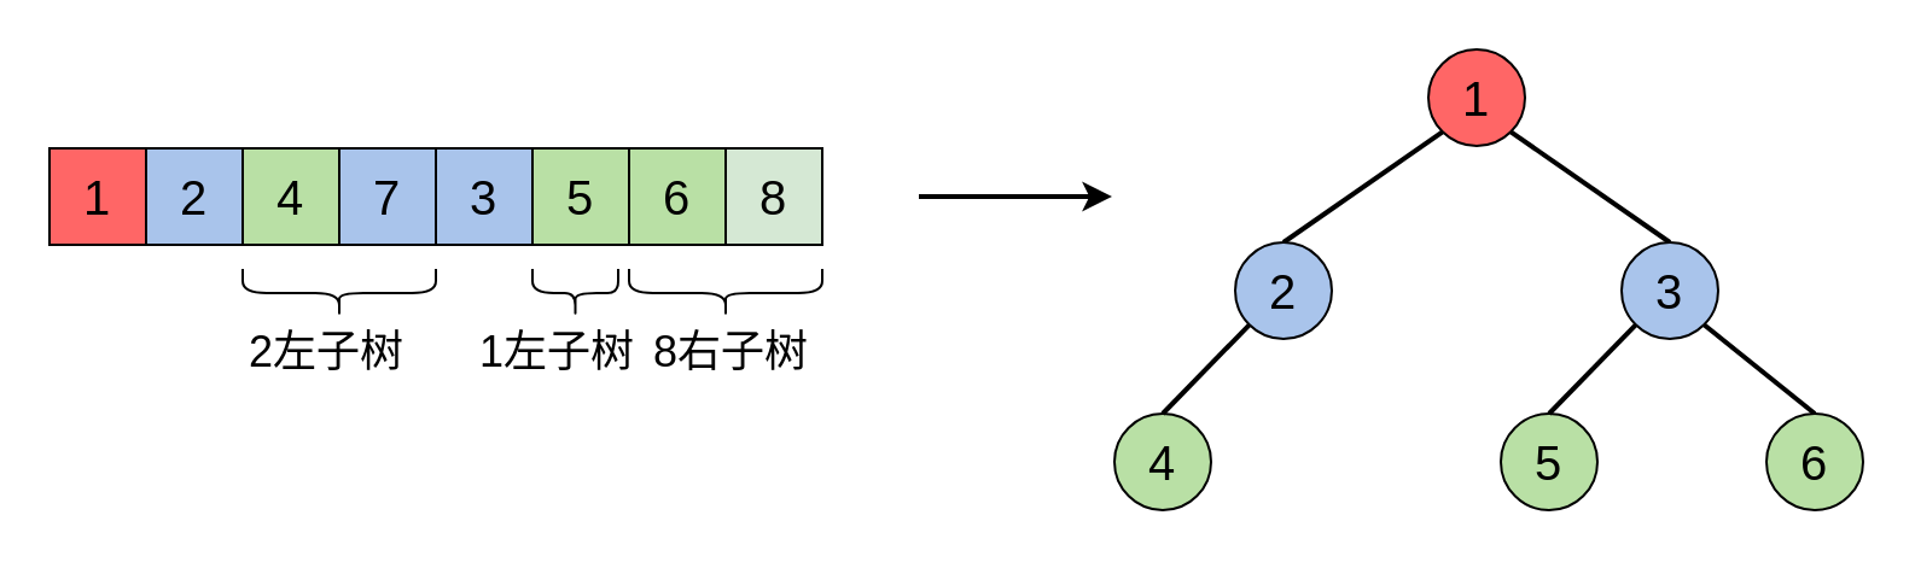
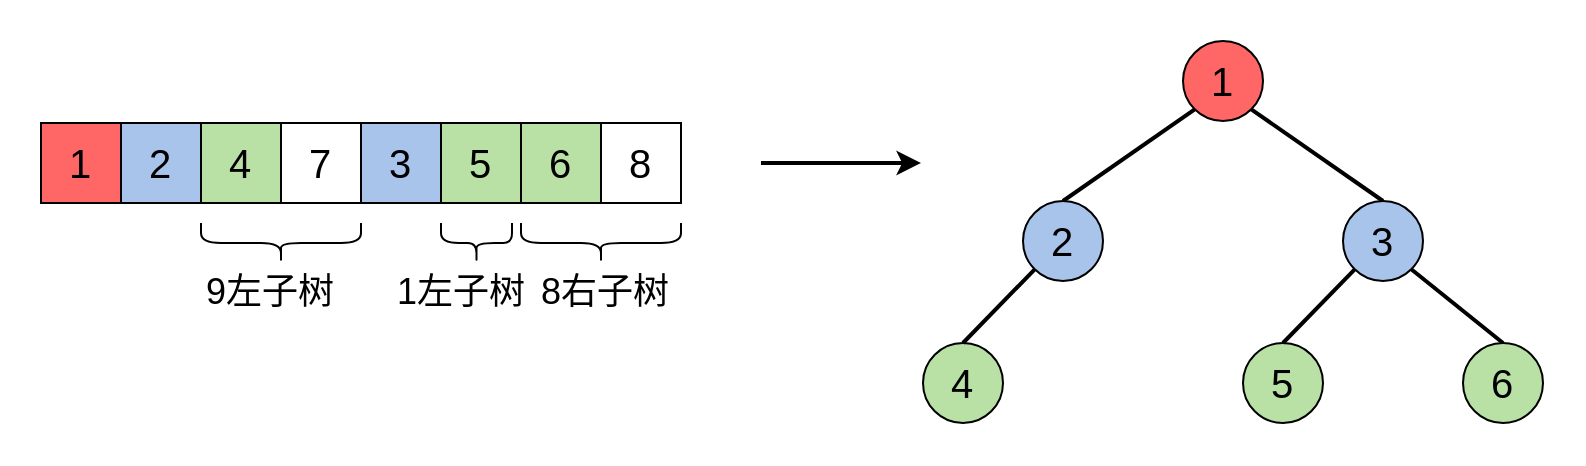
  <mxCell id="0" />
  <mxCell id="1" parent="0" />
  <mxCell id="2" value="1" style="whiteSpace=wrap;html=1;aspect=fixed;fontSize=20;fillColor=#FF6666;" parent="1" vertex="1"><mxGeometry x="20" y="61" width="40" height="40" as="geometry" /></mxCell>
  <mxCell id="3" value="2" style="whiteSpace=wrap;html=1;aspect=fixed;fontSize=20;fillColor=#A9C4EB;" parent="1" vertex="1"><mxGeometry x="60" y="61" width="40" height="40" as="geometry" /></mxCell>
  <mxCell id="4" value="4" style="whiteSpace=wrap;html=1;aspect=fixed;fontSize=20;fillColor=#B9E0A5;" parent="1" vertex="1"><mxGeometry x="100" y="61" width="40" height="40" as="geometry" /></mxCell>
- <mxCell id="5" value="7" style="whiteSpace=wrap;html=1;aspect=fixed;fontSize=20;fillColor=#a9c4eb;" parent="1" vertex="1"><mxGeometry x="140" y="61" width="40" height="40" as="geometry" /></mxCell>
+ <mxCell id="5" value="7" style="whiteSpace=wrap;html=1;aspect=fixed;fontSize=20;fillColor=#FFFFFF;" parent="1" vertex="1"><mxGeometry x="140" y="61" width="40" height="40" as="geometry" /></mxCell>
  <mxCell id="6" value="3" style="whiteSpace=wrap;html=1;aspect=fixed;fontSize=20;fillColor=#A9C4EB;" parent="1" vertex="1"><mxGeometry x="180" y="61" width="40" height="40" as="geometry" /></mxCell>
  <mxCell id="7" value="5" style="whiteSpace=wrap;html=1;aspect=fixed;fontSize=20;fillColor=#B9E0A5;" parent="1" vertex="1"><mxGeometry x="220" y="61" width="40" height="40" as="geometry" /></mxCell>
  <mxCell id="8" value="6" style="whiteSpace=wrap;html=1;aspect=fixed;fontSize=20;fillColor=#B9E0A5;" parent="1" vertex="1"><mxGeometry x="260" y="61" width="40" height="40" as="geometry" /></mxCell>
- <mxCell id="9" value="8" style="whiteSpace=wrap;html=1;aspect=fixed;fontSize=20;fillColor=#d5e8d4;" parent="1" vertex="1"><mxGeometry x="300" y="61" width="40" height="40" as="geometry" /></mxCell>
+ <mxCell id="9" value="8" style="whiteSpace=wrap;html=1;aspect=fixed;fontSize=20;fillColor=#FFFFFF;" parent="1" vertex="1"><mxGeometry x="300" y="61" width="40" height="40" as="geometry" /></mxCell>
  <mxCell id="10" value="" style="shape=curlyBracket;whiteSpace=wrap;html=1;rounded=1;labelPosition=left;verticalLabelPosition=middle;align=right;verticalAlign=middle;fillColor=#A9C4EB;rotation=-90;" parent="1" vertex="1"><mxGeometry x="130" y="81" width="20" height="80" as="geometry" /></mxCell>
- <mxCell id="11" value="2左子树" style="text;html=1;strokeColor=none;fillColor=none;align=center;verticalAlign=middle;whiteSpace=wrap;rounded=0;fontSize=18;" parent="1" vertex="1"><mxGeometry x="90" y="131" width="90" height="30" as="geometry" /></mxCell>
+ <mxCell id="11" value="9左子树" style="text;html=1;strokeColor=none;fillColor=none;align=center;verticalAlign=middle;whiteSpace=wrap;rounded=0;fontSize=18;" parent="1" vertex="1"><mxGeometry x="90" y="131" width="90" height="30" as="geometry" /></mxCell>
  <mxCell id="12" value="" style="shape=curlyBracket;whiteSpace=wrap;html=1;rounded=1;labelPosition=left;verticalLabelPosition=middle;align=right;verticalAlign=middle;fillColor=#A9C4EB;rotation=-90;size=0.5;" parent="1" vertex="1"><mxGeometry x="227.75" y="103.25" width="20" height="35.5" as="geometry" /></mxCell>
  <mxCell id="13" value="1左子树" style="text;html=1;strokeColor=none;fillColor=none;align=center;verticalAlign=middle;whiteSpace=wrap;rounded=0;fontSize=18;" parent="1" vertex="1"><mxGeometry x="193" y="131" width="75" height="30" as="geometry" /></mxCell>
  <mxCell id="14" value="" style="shape=curlyBracket;whiteSpace=wrap;html=1;rounded=1;labelPosition=left;verticalLabelPosition=middle;align=right;verticalAlign=middle;fillColor=#A9C4EB;rotation=-90;" parent="1" vertex="1"><mxGeometry x="290" y="81" width="20" height="80" as="geometry" /></mxCell>
  <mxCell id="15" value="8右子树" style="text;html=1;strokeColor=none;fillColor=none;align=center;verticalAlign=middle;whiteSpace=wrap;rounded=0;fontSize=18;" parent="1" vertex="1"><mxGeometry x="265" y="131" width="75" height="30" as="geometry" /></mxCell>
  <mxCell id="16" style="rounded=0;orthogonalLoop=1;jettySize=auto;html=1;exitX=0;exitY=1;exitDx=0;exitDy=0;entryX=0.5;entryY=0;entryDx=0;entryDy=0;fontSize=18;endArrow=none;endFill=0;strokeWidth=2;" parent="1" source="18" target="20" edge="1"><mxGeometry relative="1" as="geometry" /></mxCell>
  <mxCell id="17" style="edgeStyle=none;rounded=0;orthogonalLoop=1;jettySize=auto;html=1;exitX=1;exitY=1;exitDx=0;exitDy=0;entryX=0.5;entryY=0;entryDx=0;entryDy=0;strokeWidth=2;fontSize=18;endArrow=none;endFill=0;" parent="1" source="18" target="21" edge="1"><mxGeometry relative="1" as="geometry" /></mxCell>
  <mxCell id="18" value="1" style="ellipse;whiteSpace=wrap;html=1;aspect=fixed;fillColor=#FF6666;fontSize=20;" parent="1" vertex="1"><mxGeometry x="591" y="20" width="40" height="40" as="geometry" /></mxCell>
  <mxCell id="19" value="" style="endArrow=classic;html=1;rounded=0;fontSize=20;strokeWidth=2;" parent="1" edge="1"><mxGeometry width="50" height="50" relative="1" as="geometry"><mxPoint x="380" y="81" as="sourcePoint" /><mxPoint x="460" y="81" as="targetPoint" /></mxGeometry></mxCell>
  <mxCell id="20" value="2" style="ellipse;whiteSpace=wrap;html=1;aspect=fixed;fillColor=#A9C4EB;fontSize=20;" parent="1" vertex="1"><mxGeometry x="511" y="100" width="40" height="40" as="geometry" /></mxCell>
  <mxCell id="21" value="3" style="ellipse;whiteSpace=wrap;html=1;aspect=fixed;fillColor=#A9C4EB;fontSize=20;" parent="1" vertex="1"><mxGeometry x="671" y="100" width="40" height="40" as="geometry" /></mxCell>
  <mxCell id="22" value="4" style="ellipse;whiteSpace=wrap;html=1;aspect=fixed;fillColor=#B9E0A5;fontSize=20;" parent="1" vertex="1"><mxGeometry x="461" y="171" width="40" height="40" as="geometry" /></mxCell>
  <mxCell id="23" style="rounded=0;orthogonalLoop=1;jettySize=auto;html=1;exitX=0.5;exitY=0;exitDx=0;exitDy=0;entryX=0;entryY=1;entryDx=0;entryDy=0;fontSize=18;endArrow=none;endFill=0;strokeWidth=2;" parent="1" source="22" target="20" edge="1"><mxGeometry relative="1" as="geometry"><mxPoint x="481" y="176" as="sourcePoint" /><mxPoint x="541" y="110" as="targetPoint" /></mxGeometry></mxCell>
  <mxCell id="24" value="5" style="ellipse;whiteSpace=wrap;html=1;aspect=fixed;fillColor=#B9E0A5;fontSize=20;" parent="1" vertex="1"><mxGeometry x="621" y="171" width="40" height="40" as="geometry" /></mxCell>
  <mxCell id="25" style="rounded=0;orthogonalLoop=1;jettySize=auto;html=1;entryX=1;entryY=1;entryDx=0;entryDy=0;fontSize=18;endArrow=none;endFill=0;strokeWidth=2;exitX=0.5;exitY=0;exitDx=0;exitDy=0;" parent="1" source="26" target="21" edge="1"><mxGeometry relative="1" as="geometry"><mxPoint x="771" y="141" as="sourcePoint" /><mxPoint x="536.858" y="154.142" as="targetPoint" /></mxGeometry></mxCell>
  <mxCell id="26" value="6" style="ellipse;whiteSpace=wrap;html=1;aspect=fixed;fillColor=#B9E0A5;fontSize=20;" parent="1" vertex="1"><mxGeometry x="731" y="171" width="40" height="40" as="geometry" /></mxCell>
  <mxCell id="27" style="rounded=0;orthogonalLoop=1;jettySize=auto;html=1;exitX=0.5;exitY=0;exitDx=0;exitDy=0;entryX=0;entryY=1;entryDx=0;entryDy=0;fontSize=18;endArrow=none;endFill=0;strokeWidth=2;" parent="1" source="24" target="21" edge="1"><mxGeometry relative="1" as="geometry"><mxPoint x="491" y="181" as="sourcePoint" /><mxPoint x="526.858" y="144.142" as="targetPoint" /></mxGeometry></mxCell>
